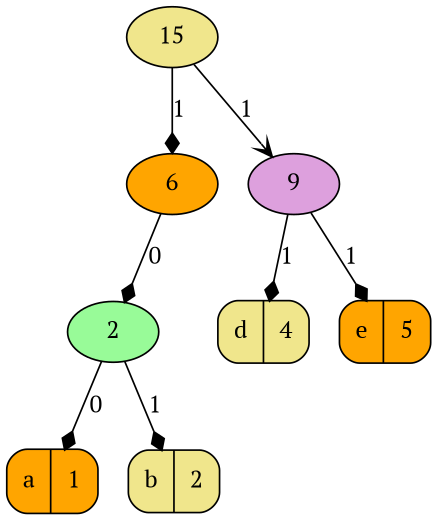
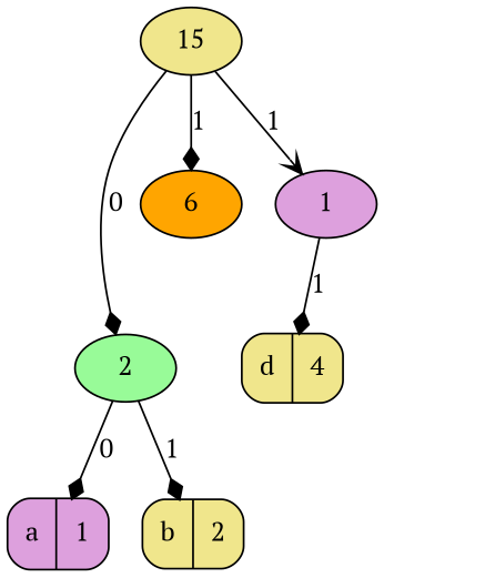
  digraph {
    fontname="PT Serif"
    node [fillcolor=khaki fontname="PT Serif" style=filled]
    edge [arrowhead=diamond fontname="PT Serif"]
    n1 [label=15]
    n2 [fillcolor=orange label=6]
-   n3 [fillcolor=plum label=9]
+   n3 [fillcolor=plum label=1]
    n4 [fillcolor=palegreen label=2]
    n5 [label="d | 4" shape=Mrecord]
-   n6 [fillcolor=orange label="e | 5" shape=Mrecord]
-   n7 [fillcolor=orange label="a|1" shape=Mrecord]
+   n7 [fillcolor=plum label="a|1" shape=Mrecord]
    n8 [label="b|2" shape=Mrecord]
    n1 -> n2 [label=1]
    n1 -> n3 [arrowhead=vee label=1]
-   n2 -> n4 [label=0]
+   n1 -> n4 [label=0]
    n3 -> n5 [label=1]
-   n3 -> n6 [label=1]
    n4 -> n7 [label=0]
    n4 -> n8 [label=1]
  }
